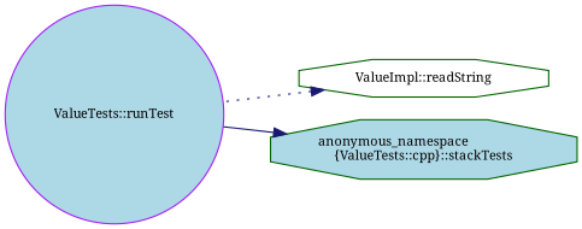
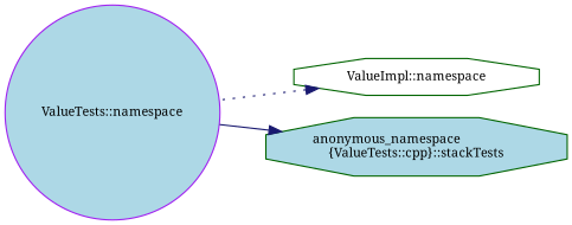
  digraph {
    fontname="Noto Serif"
    rankdir=RL
    node [color=darkgreen fillcolor=lightblue fontname="Noto Serif" fontsize=10 shape=octagon style=filled]
    edge [color=midnightblue dir=back fontname="Noto Serif" fontsize=10 labelfontname=Helvetica labelfontsize=10]
-   n1 [fillcolor=white fontcolor=black height=0.2 label="ValueImpl::readString" width=0.4]
-   n2 [color=purple height=0.2 label="ValueTests::runTest" shape=circle width=0.4]
+   n1 [fillcolor=white fontcolor=black height=0.2 label="ValueImpl::namespace" width=0.4]
+   n2 [color=purple height=0.2 label="ValueTests::namespace" shape=circle width=0.4]
    n3 [height=0.2 label="anonymous_namespace\l\{ValueTests::cpp\}::stackTests" width=0.4]
    n1 -> n2 [style=dotted]
    n3 -> n2 [style=solid]
  }
